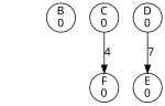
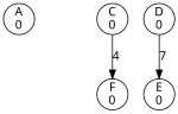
  digraph {
    fontname="Noto Sans"
    node [fixedsize=true fontname="Noto Sans" shape=circle]
    edge [fontname="Noto Sans"]
-   n2 [label="B\n0" width=0.5]
+   n1 [label="A\n0" width=0.5]
    n3 [label="C\n0" width=0.5]
    n4 [label="F\n0" width=0.5]
    n5 [label="D\n0" width=0.5]
    n6 [label="E\n0" width=0.5]
    n3 -> n4 [label=4]
    n5 -> n6 [label=7]
  }
